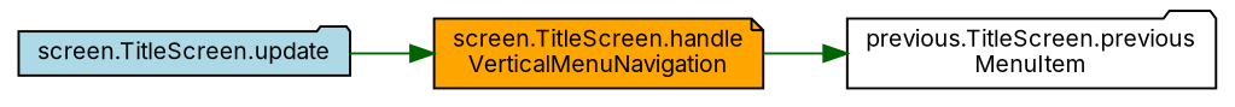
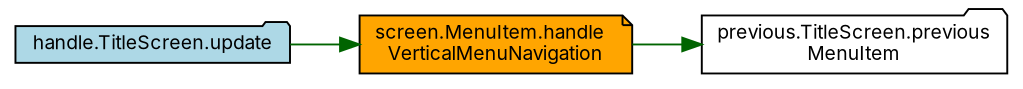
  digraph {
    fontname=Inter
    rankdir=RL
    node [color=black fontname=Inter fontsize=10 shape=folder style=filled]
    edge [color=darkgreen dir=back fontname=Inter fontsize=10 labelfontname=Helvetica labelfontsize=10 style=solid]
    n1 [fillcolor=white fontcolor=black height=0.2 label="previous.TitleScreen.previous\lMenuItem" width=0.4]
-   n2 [fillcolor=orange height=0.2 label="screen.TitleScreen.handle\lVerticalMenuNavigation" shape=note width=0.4]
-   n3 [fillcolor=lightblue height=0.2 label="screen.TitleScreen.update" width=0.4]
+   n2 [fillcolor=orange height=0.2 label="screen.MenuItem.handle\lVerticalMenuNavigation" shape=note width=0.4]
+   n3 [fillcolor=lightblue height=0.2 label="handle.TitleScreen.update" width=0.4]
    n1 -> n2
    n2 -> n3
  }
